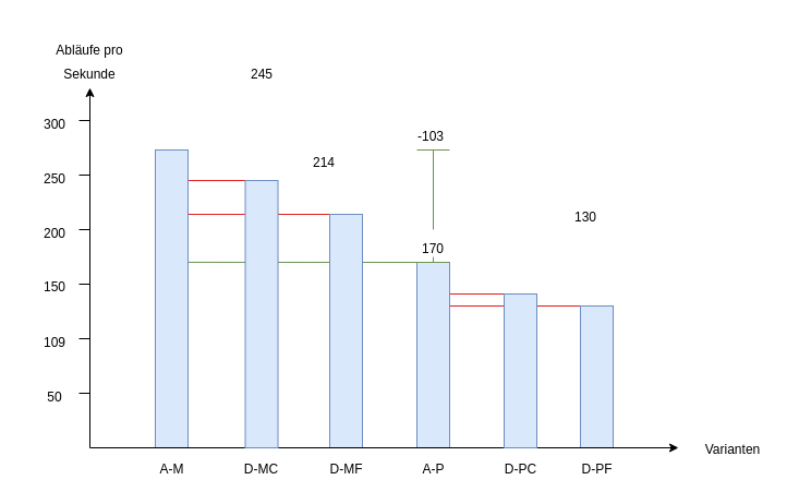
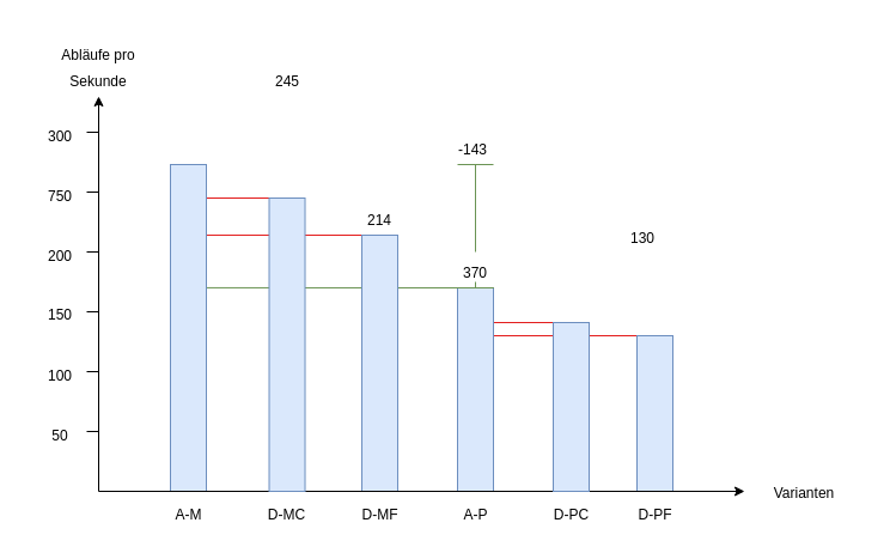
  <mxCell id="0" />
  <mxCell id="1" parent="0" />
  <mxCell id="2" value="50" style="text;html=1;strokeColor=none;fillColor=none;align=center;verticalAlign=middle;whiteSpace=wrap;rounded=0;" parent="1" vertex="1"><mxGeometry x="20" y="354" width="60" height="20" as="geometry" /></mxCell>
- <mxCell id="3" value="109" style="text;html=1;strokeColor=none;fillColor=none;align=center;verticalAlign=middle;whiteSpace=wrap;rounded=0;" parent="1" vertex="1"><mxGeometry x="20" y="304" width="60" height="20" as="geometry" /></mxCell>
+ <mxCell id="3" value="100" style="text;html=1;strokeColor=none;fillColor=none;align=center;verticalAlign=middle;whiteSpace=wrap;rounded=0;" parent="1" vertex="1"><mxGeometry x="20" y="304" width="60" height="20" as="geometry" /></mxCell>
  <mxCell id="4" value="150" style="text;html=1;strokeColor=none;fillColor=none;align=center;verticalAlign=middle;whiteSpace=wrap;rounded=0;" parent="1" vertex="1"><mxGeometry x="20" y="253" width="60" height="20" as="geometry" /></mxCell>
  <mxCell id="5" value="200" style="text;html=1;strokeColor=none;fillColor=none;align=center;verticalAlign=middle;whiteSpace=wrap;rounded=0;" parent="1" vertex="1"><mxGeometry x="20" y="204" width="60" height="20" as="geometry" /></mxCell>
- <mxCell id="6" value="250" style="text;html=1;strokeColor=none;fillColor=none;align=center;verticalAlign=middle;whiteSpace=wrap;rounded=0;" parent="1" vertex="1"><mxGeometry x="20" y="154" width="60" height="20" as="geometry" /></mxCell>
+ <mxCell id="6" value="750" style="text;html=1;strokeColor=none;fillColor=none;align=center;verticalAlign=middle;whiteSpace=wrap;rounded=0;" parent="1" vertex="1"><mxGeometry x="20" y="154" width="60" height="20" as="geometry" /></mxCell>
  <mxCell id="7" value="300" style="text;html=1;strokeColor=none;fillColor=none;align=center;verticalAlign=middle;whiteSpace=wrap;rounded=0;" parent="1" vertex="1"><mxGeometry x="20" y="104" width="60" height="20" as="geometry" /></mxCell>
  <mxCell id="8" value="" style="endArrow=none;html=1;rounded=0;strokeColor=#6B9454;entryX=0;entryY=0;entryDx=0;entryDy=0;exitX=0.333;exitY=0.377;exitDx=0;exitDy=0;exitPerimeter=0;fillColor=#d5e8d4;" parent="1" source="14" target="16" edge="1"><mxGeometry width="50" height="50" relative="1" as="geometry"><mxPoint x="82" y="240" as="sourcePoint" /><mxPoint x="432" y="170" as="targetPoint" /></mxGeometry></mxCell>
  <mxCell id="9" value="" style="endArrow=none;html=1;rounded=0;entryX=0;entryY=0;entryDx=0;entryDy=0;fillColor=#f8cecc;strokeColor=#E31E1E;" parent="1" target="37" edge="1"><mxGeometry width="50" height="50" relative="1" as="geometry"><mxPoint x="392" y="269" as="sourcePoint" /><mxPoint x="492.01" y="273.25" as="targetPoint" /></mxGeometry></mxCell>
  <mxCell id="10" value="" style="endArrow=none;html=1;rounded=0;entryX=0;entryY=0;entryDx=0;entryDy=0;fillColor=#f8cecc;strokeColor=#E31E1E;" parent="1" target="34" edge="1"><mxGeometry width="50" height="50" relative="1" as="geometry"><mxPoint x="152" y="165" as="sourcePoint" /><mxPoint x="194.52" y="100" as="targetPoint" /></mxGeometry></mxCell>
  <mxCell id="11" value="" style="endArrow=none;html=1;rounded=0;entryX=0;entryY=0;entryDx=0;entryDy=0;exitX=0.667;exitY=0.216;exitDx=0;exitDy=0;exitPerimeter=0;fillColor=#f8cecc;strokeColor=#E31E1E;" parent="1" source="14" target="15" edge="1"><mxGeometry width="50" height="50" relative="1" as="geometry"><mxPoint x="242" y="195.968" as="sourcePoint" /><mxPoint x="422.02" y="175" as="targetPoint" /></mxGeometry></mxCell>
  <mxCell id="12" value="" style="endArrow=none;html=1;rounded=0;entryX=0;entryY=0;entryDx=0;entryDy=0;fillColor=#f8cecc;strokeColor=#E31E1E;" parent="1" target="17" edge="1"><mxGeometry width="50" height="50" relative="1" as="geometry"><mxPoint x="402" y="280" as="sourcePoint" /><mxPoint x="637.01" y="279" as="targetPoint" /></mxGeometry></mxCell>
  <mxCell id="13" value="" style="endArrow=classic;html=1;rounded=0;strokeColor=#000000;" parent="1" edge="1"><mxGeometry width="50" height="50" relative="1" as="geometry"><mxPoint x="82" y="410" as="sourcePoint" /><mxPoint x="82" y="80" as="targetPoint" /></mxGeometry></mxCell>
  <mxCell id="14" value="" style="rounded=0;whiteSpace=wrap;html=1;rotation=0;fillColor=#dae8fc;strokeColor=#6c8ebf;" parent="1" vertex="1"><mxGeometry x="142" y="137" width="30" height="273" as="geometry" /></mxCell>
  <mxCell id="15" value="" style="rounded=0;whiteSpace=wrap;html=1;rotation=0;fillColor=#dae8fc;strokeColor=#6c8ebf;" parent="1" vertex="1"><mxGeometry x="302.02" y="196" width="30" height="214" as="geometry" /></mxCell>
  <mxCell id="16" value="" style="rounded=0;whiteSpace=wrap;html=1;rotation=0;fillColor=#dae8fc;strokeColor=#6c8ebf;" parent="1" vertex="1"><mxGeometry x="382" y="240" width="30" height="170" as="geometry" /></mxCell>
  <mxCell id="17" value="" style="rounded=0;whiteSpace=wrap;html=1;rotation=0;fillColor=#dae8fc;strokeColor=#6c8ebf;" parent="1" vertex="1"><mxGeometry x="532.01" y="280" width="30" height="130" as="geometry" /></mxCell>
- <mxCell id="18" value="214" style="text;html=1;strokeColor=none;fillColor=none;align=center;verticalAlign=middle;whiteSpace=wrap;rounded=0;" parent="1" vertex="1"><mxGeometry x="267.02" y="139" width="60" height="20" as="geometry" /></mxCell>
+ <mxCell id="18" value="214" style="text;html=1;strokeColor=none;fillColor=none;align=center;verticalAlign=middle;whiteSpace=wrap;rounded=0;" parent="1" vertex="1"><mxGeometry x="287.02" y="174" width="60" height="20" as="geometry" /></mxCell>
  <mxCell id="19" value="130" style="text;html=1;strokeColor=none;fillColor=none;align=center;verticalAlign=middle;whiteSpace=wrap;rounded=0;" parent="1" vertex="1"><mxGeometry x="507.01" y="189" width="60" height="20" as="geometry" /></mxCell>
  <mxCell id="20" value="D-PF" style="text;html=1;strokeColor=none;fillColor=none;align=center;verticalAlign=middle;whiteSpace=wrap;rounded=0;" parent="1" vertex="1"><mxGeometry x="499.51" y="420" width="95" height="20" as="geometry" /></mxCell>
  <mxCell id="21" value="A-M" style="text;html=1;strokeColor=none;fillColor=none;align=center;verticalAlign=middle;whiteSpace=wrap;rounded=0;" parent="1" vertex="1"><mxGeometry x="109.5" y="420" width="95" height="20" as="geometry" /></mxCell>
  <mxCell id="22" value="D-MF" style="text;html=1;strokeColor=none;fillColor=none;align=center;verticalAlign=middle;whiteSpace=wrap;rounded=0;" parent="1" vertex="1"><mxGeometry x="269.52" y="420" width="95" height="20" as="geometry" /></mxCell>
  <mxCell id="23" value="A-P" style="text;html=1;strokeColor=none;fillColor=none;align=center;verticalAlign=middle;whiteSpace=wrap;rounded=0;" parent="1" vertex="1"><mxGeometry x="349.5" y="420" width="95" height="20" as="geometry" /></mxCell>
  <mxCell id="24" value="Varianten" style="text;html=1;strokeColor=none;fillColor=none;align=center;verticalAlign=middle;whiteSpace=wrap;rounded=0;" parent="1" vertex="1"><mxGeometry x="622" y="397" width="100" height="30" as="geometry" /></mxCell>
  <mxCell id="25" value="Abläufe pro" style="text;strokeColor=none;fillColor=none;align=center;verticalAlign=middle;rounded=0;" parent="1" vertex="1"><mxGeometry x="32" y="20" width="100" height="50" as="geometry" /></mxCell>
  <mxCell id="26" value="" style="endArrow=none;html=1;rounded=0;strokeColor=#000000;" parent="1" edge="1"><mxGeometry width="50" height="50" relative="1" as="geometry"><mxPoint x="72" y="360" as="sourcePoint" /><mxPoint x="82" y="360" as="targetPoint" /></mxGeometry></mxCell>
  <mxCell id="27" value="" style="endArrow=none;html=1;rounded=0;strokeColor=#000000;" parent="1" edge="1"><mxGeometry width="50" height="50" relative="1" as="geometry"><mxPoint x="72" y="310" as="sourcePoint" /><mxPoint x="82" y="310" as="targetPoint" /></mxGeometry></mxCell>
  <mxCell id="28" value="" style="endArrow=none;html=1;rounded=0;strokeColor=#000000;" parent="1" edge="1"><mxGeometry width="50" height="50" relative="1" as="geometry"><mxPoint x="72" y="260" as="sourcePoint" /><mxPoint x="82" y="260" as="targetPoint" /></mxGeometry></mxCell>
  <mxCell id="29" value="" style="endArrow=none;html=1;rounded=0;strokeColor=#000000;" parent="1" edge="1"><mxGeometry width="50" height="50" relative="1" as="geometry"><mxPoint x="72" y="210" as="sourcePoint" /><mxPoint x="82" y="210" as="targetPoint" /></mxGeometry></mxCell>
  <mxCell id="30" value="" style="endArrow=none;html=1;rounded=0;strokeColor=#000000;" parent="1" edge="1"><mxGeometry width="50" height="50" relative="1" as="geometry"><mxPoint x="72" y="160" as="sourcePoint" /><mxPoint x="82" y="160" as="targetPoint" /></mxGeometry></mxCell>
  <mxCell id="31" value="" style="endArrow=none;html=1;rounded=0;strokeColor=#000000;" parent="1" edge="1"><mxGeometry width="50" height="50" relative="1" as="geometry"><mxPoint x="72" y="110" as="sourcePoint" /><mxPoint x="82" y="110" as="targetPoint" /></mxGeometry></mxCell>
  <mxCell id="32" value="" style="endArrow=classic;html=1;rounded=0;endFill=1;strokeColor=#000000;" parent="1" edge="1"><mxGeometry width="50" height="50" relative="1" as="geometry"><mxPoint x="82" y="410" as="sourcePoint" /><mxPoint x="622" y="410" as="targetPoint" /></mxGeometry></mxCell>
  <mxCell id="33" value="Sekunde" style="text;strokeColor=none;fillColor=none;align=center;verticalAlign=middle;rounded=0;" parent="1" vertex="1"><mxGeometry x="32" y="42" width="100" height="50" as="geometry" /></mxCell>
  <mxCell id="34" value="" style="rounded=0;whiteSpace=wrap;html=1;rotation=0;fillColor=#dae8fc;strokeColor=#6c8ebf;" parent="1" vertex="1"><mxGeometry x="224.52" y="165" width="30" height="245" as="geometry" /></mxCell>
  <mxCell id="35" value="245" style="text;html=1;strokeColor=none;fillColor=none;align=center;verticalAlign=middle;whiteSpace=wrap;rounded=0;" parent="1" vertex="1"><mxGeometry x="209.52" y="58" width="60" height="20" as="geometry" /></mxCell>
  <mxCell id="36" value="D-MC" style="text;html=1;strokeColor=none;fillColor=none;align=center;verticalAlign=middle;whiteSpace=wrap;rounded=0;" parent="1" vertex="1"><mxGeometry x="192.02" y="420" width="95" height="20" as="geometry" /></mxCell>
  <mxCell id="37" value="" style="rounded=0;whiteSpace=wrap;html=1;rotation=0;fillColor=#dae8fc;strokeColor=#6c8ebf;" parent="1" vertex="1"><mxGeometry x="462.01" y="269" width="30" height="141" as="geometry" /></mxCell>
  <mxCell id="38" value="D-PC" style="text;html=1;strokeColor=none;fillColor=none;align=center;verticalAlign=middle;whiteSpace=wrap;rounded=0;" parent="1" vertex="1"><mxGeometry x="429.51" y="420" width="95" height="20" as="geometry" /></mxCell>
- <mxCell id="39" value="-103" style="text;html=1;strokeColor=none;fillColor=none;align=center;verticalAlign=middle;whiteSpace=wrap;rounded=0;" parent="1" vertex="1"><mxGeometry x="365" y="115" width="60" height="20" as="geometry" /></mxCell>
+ <mxCell id="39" value="-143" style="text;html=1;strokeColor=none;fillColor=none;align=center;verticalAlign=middle;whiteSpace=wrap;rounded=0;" parent="1" vertex="1"><mxGeometry x="365" y="115" width="60" height="20" as="geometry" /></mxCell>
  <mxCell id="40" value="" style="endArrow=none;html=1;rounded=0;strokeColor=#6B9454;" parent="1" edge="1"><mxGeometry width="50" height="50" relative="1" as="geometry"><mxPoint x="397" y="210" as="sourcePoint" /><mxPoint x="397" y="137" as="targetPoint" /></mxGeometry></mxCell>
  <mxCell id="41" value="" style="endArrow=none;html=1;rounded=0;strokeColor=#6B9454;" parent="1" edge="1"><mxGeometry width="50" height="50" relative="1" as="geometry"><mxPoint x="412" y="137" as="sourcePoint" /><mxPoint x="382" y="137" as="targetPoint" /></mxGeometry></mxCell>
  <mxCell id="42" value="" style="endArrow=none;html=1;rounded=0;strokeColor=#6B9454;exitX=1.01;exitY=0;exitDx=0;exitDy=0;exitPerimeter=0;" parent="1" source="16" edge="1"><mxGeometry width="50" height="50" relative="1" as="geometry"><mxPoint x="412" y="240" as="sourcePoint" /><mxPoint x="381" y="240" as="targetPoint" /></mxGeometry></mxCell>
- <mxCell id="43" value="170" style="text;html=1;strokeColor=none;fillColor=none;align=center;verticalAlign=middle;whiteSpace=wrap;rounded=0;" parent="1" vertex="1"><mxGeometry x="367" y="218" width="60" height="20" as="geometry" /></mxCell>
+ <mxCell id="43" value="370" style="text;html=1;strokeColor=none;fillColor=none;align=center;verticalAlign=middle;whiteSpace=wrap;rounded=0;" parent="1" vertex="1"><mxGeometry x="367" y="218" width="60" height="20" as="geometry" /></mxCell>
  <mxCell id="44" value="" style="endArrow=none;html=1;rounded=0;strokeColor=#6B9454;exitX=0.5;exitY=0;exitDx=0;exitDy=0;" parent="1" source="16" edge="1"><mxGeometry width="50" height="50" relative="1" as="geometry"><mxPoint x="412" y="250" as="sourcePoint" /><mxPoint x="397" y="235" as="targetPoint" /></mxGeometry></mxCell>
